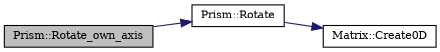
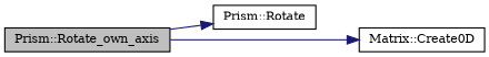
  digraph {
    fontname="DejaVu Serif"
    rankdir=LR
    node [color=black fillcolor=white fontname="DejaVu Serif" fontsize=10 shape=record style=filled]
    edge [color=midnightblue fontname="DejaVu Serif" fontsize=10 labelfontname=Helvetica labelfontsize=10 style=solid]
    n1 [fillcolor=grey75 fontcolor=black height=0.2 label="Prism::Rotate_own_axis" width=0.4]
    n2 [height=0.2 label="Prism::Rotate" width=0.4]
    n3 [height=0.2 label="Matrix::Create0D" width=0.4]
    n1 -> n2
-   n2 -> n3
+   n1 -> n3
  }
